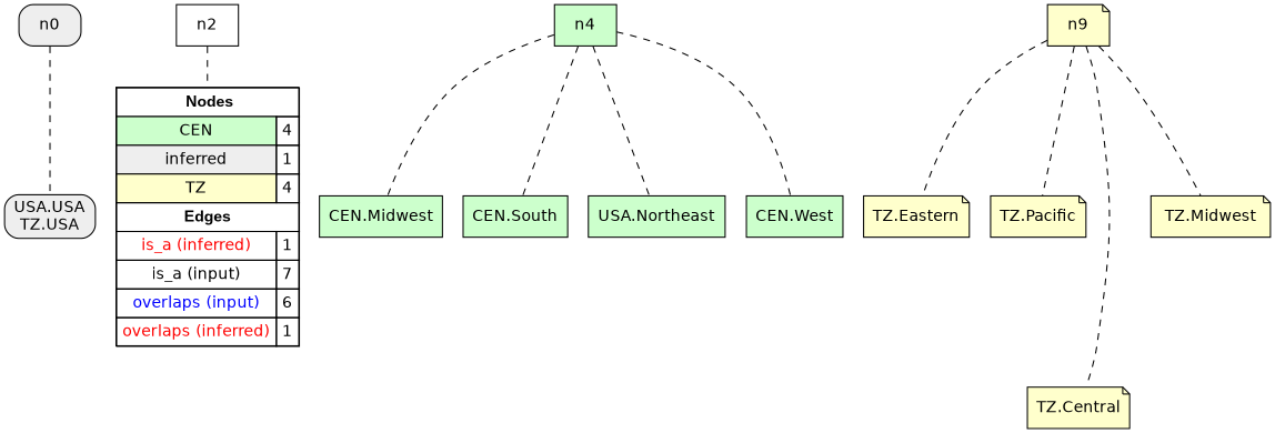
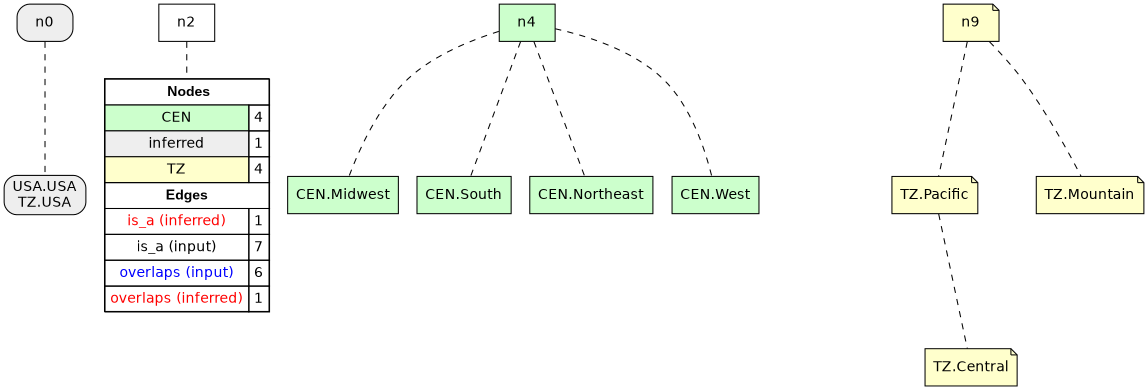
  graph {
    rankdir=TB
    node [fillcolor="#CCFFCC" fontname=helvetica shape=box style=filled]
    edge [style=dashed]
    n0 [fillcolor="#EEEEEE" style="filled,rounded"]
    n1 [fillcolor="#EEEEEE" label="USA.USA\nTZ.USA" style="filled,rounded"]
    n2 [fillcolor=white margin=0]
    n3 [fillcolor=white label=<   <TABLE BORDER="0" CELLBORDER="1" CELLSPACING="0" CELLPADDING="4">  <TR> <TD COLSPAN="2"><font face="Arial Black"> Nodes</font></TD> </TR>  <TR>   <TD bgcolor="#CCFFCC" fontname="helvetica">CEN</TD>   <TD>4</TD>   </TR>  <TR>   <TD bgcolor="#EEEEEE" fontname="helvetica">inferred</TD>   <TD>1</TD>   </TR>  <TR>   <TD bgcolor="#FFFFCC" fontname="helvetica">TZ</TD>   <TD>4</TD>   </TR>  <TR> <TD COLSPAN="2"><font face = "Arial Black"> Edges </font></TD> </TR>  <TR>   <TD><font color ="#FF0000">is_a (inferred)</font></TD><TD>1</TD> </TR> <TR>   <TD><font color ="#000000">is_a (input)</font></TD><TD>7</TD> </TR> <TR>   <TD><font color ="#0000FF">overlaps (input)</font></TD><TD>6</TD> </TR> <TR>   <TD><font color ="#FF0000">overlaps (inferred)</font></TD><TD>1</TD> </TR> </TABLE>   > margin=0]
    n5 [label="CEN.Midwest"]
    n4
    n6 [label="CEN.South"]
-   n7 [label="USA.Northeast"]
+   n7 [label="CEN.Northeast"]
    n8 [label="CEN.West"]
    n9 [fillcolor="#FFFFCC" shape=note]
-   n10 [fillcolor="#FFFFCC" label="TZ.Eastern" shape=note]
    n11 [fillcolor="#FFFFCC" label="TZ.Pacific" shape=note]
    n12 [fillcolor="#FFFFCC" label="TZ.Central" shape=note]
-   n13 [fillcolor="#FFFFCC" label="TZ.Midwest" shape=note]
+   n13 [fillcolor="#FFFFCC" label="TZ.Mountain" shape=note]
    n0 -- n1
    n2 -- n3
    n4 -- n5
    n4 -- n6
    n4 -- n7
    n4 -- n8
-   n9 -- n10
    n9 -- n11
-   n9 -- n12
+   n11 -- n12
    n9 -- n13
  }
